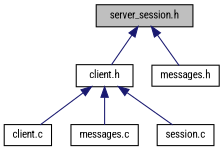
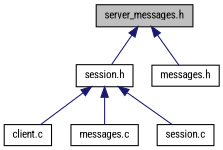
  digraph {
    fontname="Roboto Condensed"
    node [color=black fillcolor=white fontname="Roboto Condensed" fontsize=10 shape=record style=filled]
    edge [color=midnightblue dir=back fontname="Roboto Condensed" fontsize=10 labelfontname=FreeSans labelfontsize=10 style=solid]
-   n1 [fillcolor=grey75 fontcolor=black height=0.2 label="server_session.h" width=0.4]
-   n2 [height=0.2 label="client.h" width=0.4]
+   n1 [fillcolor=grey75 fontcolor=black height=0.2 label="server_messages.h" width=0.4]
+   n2 [height=0.2 label="session.h" width=0.4]
    n3 [height=0.2 label="messages.h" width=0.4]
    n4 [height=0.2 label="client.c" width=0.4]
    n5 [height=0.2 label="messages.c" width=0.4]
    n6 [height=0.2 label="session.c" width=0.4]
    n1 -> n2
    n1 -> n3
    n2 -> n4
    n2 -> n5
    n2 -> n6
  }
